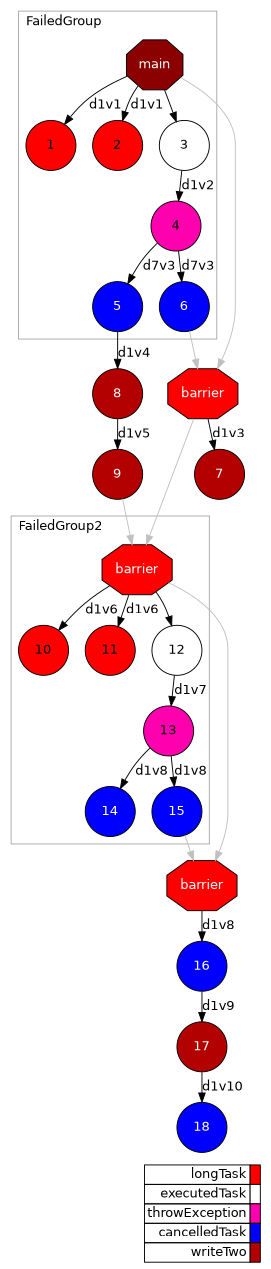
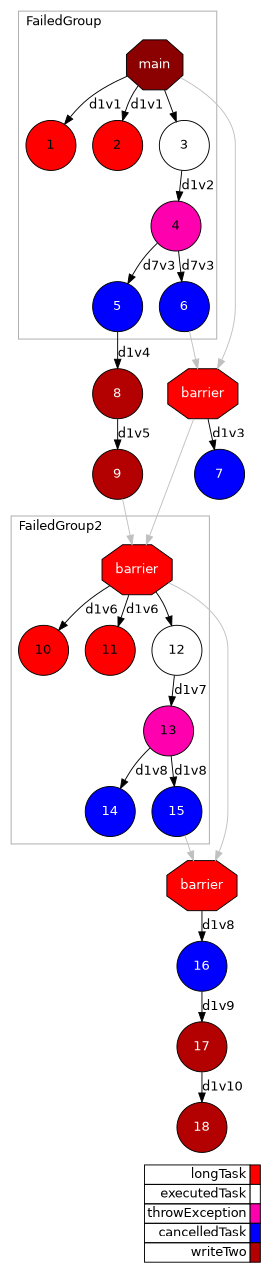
  digraph {
    compound=true
    fontname="DejaVu Sans"
    labeljust=l
    rankdir=TB
    node [fillcolor="#ff0000" fontcolor="#ffffff" fontname="DejaVu Sans" shape=circle style=filled]
    edge [fontname="DejaVu Sans"]
    n1 [fillcolor="#8B0000" fontcolor="#FFFFFF" height=0.75 label=main shape=octagon]
    1 [fontcolor="#000000" height=0.75]
    2 [fontcolor="#000000" height=0.75]
    3 [fillcolor="#ffffff" fontcolor="#000000" height=0.75]
    4 [fillcolor="#ff00ae" fontcolor="#000000" height=0.75]
    5 [fillcolor="#0000ff" height=0.75]
    6 [fillcolor="#0000ff" height=0.75]
    n8 [fontcolor="#FFFFFF" height=0.75 label=barrier shape=octagon]
    10 [fontcolor="#000000" height=0.75]
    11 [fontcolor="#000000" height=0.75]
    12 [fillcolor="#ffffff" fontcolor="#000000" height=0.75]
    13 [fillcolor="#ff00ae" fontcolor="#000000" height=0.75]
    14 [fillcolor="#0000ff" height=0.75]
    15 [fillcolor="#0000ff" height=0.75]
    n15 [fontcolor="#FFFFFF" height=0.75 label=barrier shape=octagon]
-   7 [fillcolor="#b30000" height=0.75]
+   7 [fillcolor="#0000ff" height=0.75]
    8 [fillcolor="#b30000" height=0.75]
    9 [fillcolor="#b30000" height=0.75]
    n19 [fontcolor="#FFFFFF" height=0.75 label=barrier shape=octagon]
    16 [fillcolor="#0000ff" height=0.75]
    17 [fillcolor="#b30000" height=0.75]
-   18 [fillcolor="#0000ff" height=0.75]
+   18 [fillcolor="#b30000" height=0.75]
    n23 [height=0.75 label=<       <table border="0" cellpadding="2" cellspacing="0" cellborder="1"> <tr> <td align="right">longTask</td> <td bgcolor="#ff0000">&nbsp;</td> </tr> <tr> <td align="right">executedTask</td> <td bgcolor="#ffffff">&nbsp;</td> </tr> <tr> <td align="right">throwException</td> <td bgcolor="#ff00ae">&nbsp;</td> </tr> <tr> <td align="right">cancelledTask</td> <td bgcolor="#0000ff">&nbsp;</td> </tr> <tr> <td align="right">writeTwo</td> <td bgcolor="#b30000">&nbsp;</td> </tr>       </table>     > shape=plaintext fillcolor="" fontcolor="" style=""]
    subgraph sub_1 {
      ranksep=0.20
      n15
      7
      8
      9
      n19
      16
      17
      18
      subgraph cluster_2 {
        color="#A9A9A9"
        label=FailedGroup
        ranksep=0.20
        shape=rect
        n1
        1
        2
        3
        4
        5
        6
      }
      subgraph cluster_3 {
        color="#A9A9A9"
        label=FailedGroup2
        ranksep=0.20
        shape=rect
        n8
        10
        11
        12
        13
        14
        15
      }
    }
    subgraph sub_4 {
      label=Legend
      rank=sink
      ranksep=0.20
      n23
    }
    n1 -> 1 [label=d1v1]
    n1 -> 2 [label=d1v1]
    n1 -> 3
    n1 -> n15 [color=grey]
    3 -> 4 [label=d1v2]
    4 -> 5 [label=d7v3]
    4 -> 6 [label=d7v3]
    5 -> 8 [label=d1v4]
    6 -> n15 [color=grey]
    n8 -> 10 [label=d1v6]
    n8 -> 11 [label=d1v6]
    n8 -> 12
    n8 -> n19 [color=grey]
    12 -> 13 [label=d1v7]
    13 -> 14 [label=d1v8]
    13 -> 15 [label=d1v8]
    15 -> n19 [color=grey]
    n15 -> n8 [color=grey]
    n15 -> 7 [label=d1v3]
    8 -> 9 [label=d1v5]
    9 -> n8 [color=grey]
    n19 -> 16 [label=d1v8]
    16 -> 17 [label=d1v9]
    17 -> 18 [label=d1v10]
  }
